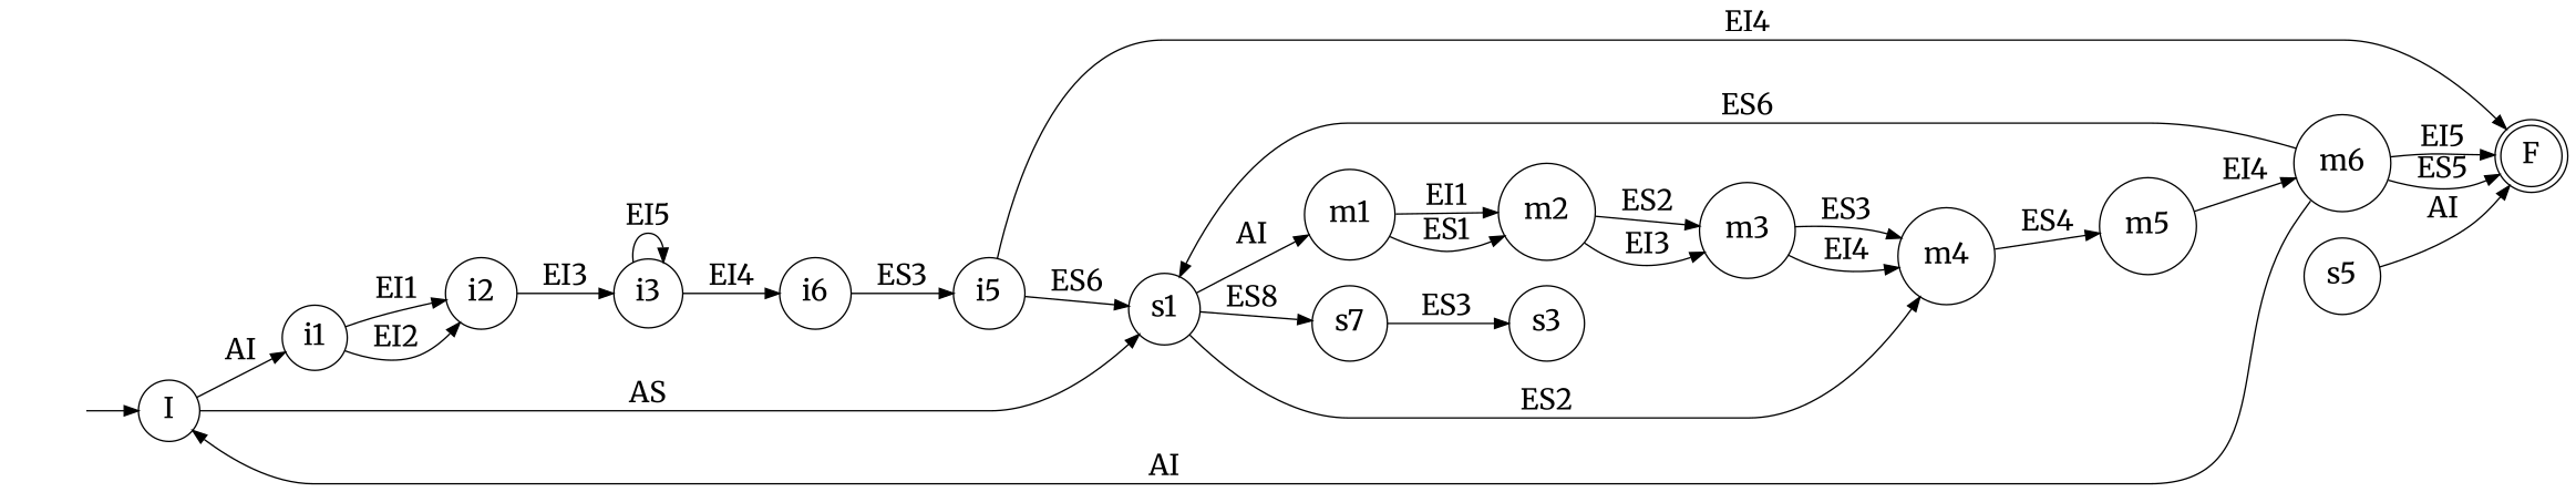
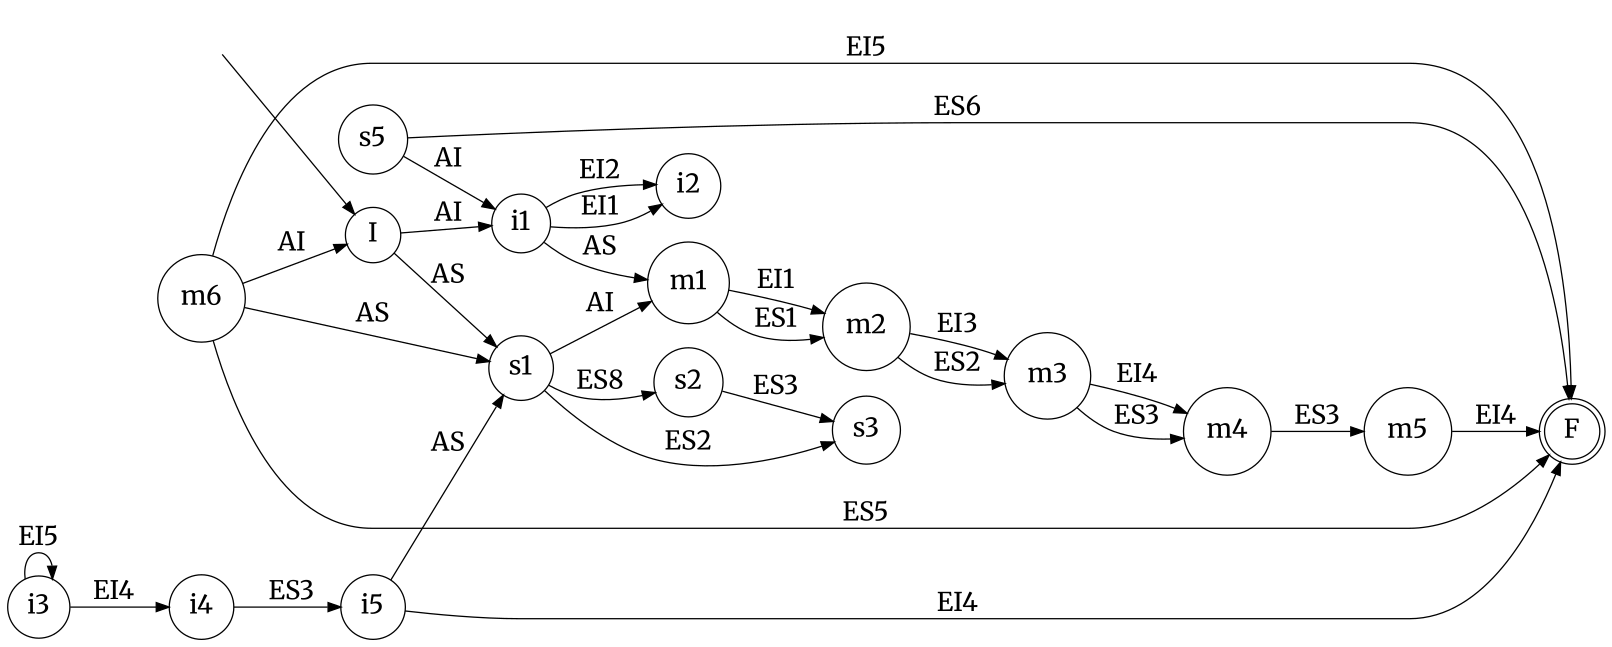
  digraph {
    fontname=Merriweather
    rankdir=LR
    node [fontname=Merriweather fontsize=20 shape=circle]
    edge [fontname=Merriweather fontsize="20pt"]
    "" [shape=plaintext]
    n2 [label=I]
    n3 [label=i1]
    n4 [label=s1]
    n5 [label=F shape=doublecircle]
    n6 [label=m6]
    n7 [label=i2]
    n8 [label=m1]
-   n9 [label=s7]
+   n9 [label=s2]
    n10 [label=s3]
    n11 [label=m2]
    n12 [label=m3]
    n13 [label=m4]
    n14 [label=m5]
    n15 [label=s5]
    n16 [label=i5]
-   n17 [label=i6]
+   n17 [label=i4]
    n18 [label=i3]
    "" -> n2
    n2 -> n3 [label=AI]
    n2 -> n4 [label=AS]
    n3 -> n7 [label=EI1]
    n3 -> n7 [label=EI2]
+   n3 -> n8 [label=AS]
    n4 -> n8 [label=AI]
    n4 -> n9 [label=ES8]
-   n4 -> n13 [label=ES2]
+   n4 -> n10 [label=ES2]
    n6 -> n2 [label=AI]
-   n6 -> n4 [label=ES6]
+   n6 -> n4 [label=AS]
    n6 -> n5 [label=ES5]
    n6 -> n5 [label=EI5]
-   n7 -> n18 [label=EI3]
    n8 -> n11 [label=ES1]
    n8 -> n11 [label=EI1]
    n9 -> n10 [label=ES3]
    n11 -> n12 [label=ES2]
    n11 -> n12 [label=EI3]
    n12 -> n13 [label=ES3]
    n12 -> n13 [label=EI4]
-   n13 -> n14 [label=ES4]
-   n14 -> n6 [label=EI4]
-   n15 -> n5 [label=AI]
-   n16 -> n4 [label=ES6]
+   n13 -> n14 [label=ES3]
+   n14 -> n5 [label=EI4]
+   n15 -> n3 [label=AI]
+   n15 -> n5 [label=ES6]
+   n16 -> n4 [label=AS]
    n16 -> n5 [label=EI4]
    n17 -> n16 [label=ES3]
    n18 -> n17 [label=EI4]
    n18 -> n18 [label=EI5]
  }
